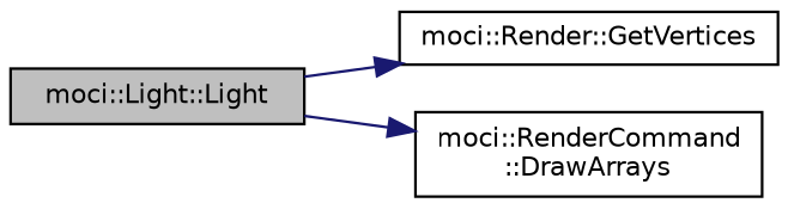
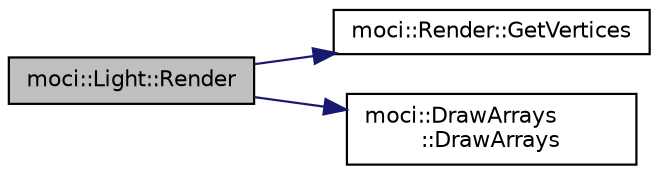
  digraph {
    rankdir=LR
    node [color=black fillcolor=white fontname=Helvetica fontsize=10 shape=record style=filled]
    edge [color=midnightblue fontname=Helvetica fontsize=10 labelfontname=Helvetica labelfontsize=10 style=solid]
-   n1 [fillcolor=grey75 fontcolor=black height=0.2 label="moci::Light::Light" width=0.4]
+   n1 [fillcolor=grey75 fontcolor=black height=0.2 label="moci::Light::Render" width=0.4]
    n2 [height=0.2 label="moci::Render::GetVertices" width=0.4]
-   n3 [height=0.2 label="moci::RenderCommand\l::DrawArrays" width=0.4]
+   n3 [height=0.2 label="moci::DrawArrays\l::DrawArrays" width=0.4]
    n1 -> n2
    n1 -> n3
  }
